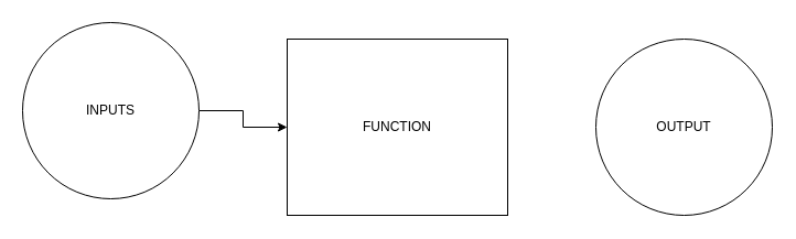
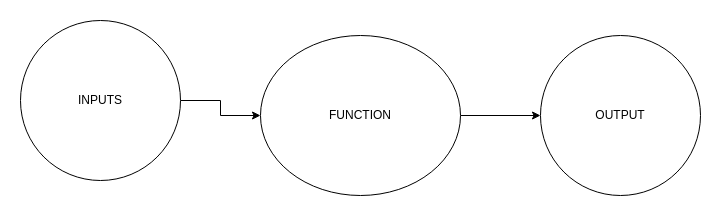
  <mxCell id="0" />
  <mxCell id="1" parent="0" />
- <mxCell id="3" value="FUNCTION" style="rounded=0;whiteSpace=wrap;html=1;" vertex="1" parent="1"><mxGeometry x="260" y="35" width="200" height="160" as="geometry" /></mxCell>
+ <mxCell id="2" style="edgeStyle=orthogonalEdgeStyle;rounded=0;orthogonalLoop=1;jettySize=auto;html=1;" edge="1" parent="1" source="3" target="6"><mxGeometry relative="1" as="geometry" /></mxCell>
+ <mxCell id="3" value="FUNCTION" style="ellipse;whiteSpace=wrap;html=1;" vertex="1" parent="1"><mxGeometry x="260" y="35" width="200" height="160" as="geometry" /></mxCell>
  <mxCell id="4" style="edgeStyle=orthogonalEdgeStyle;rounded=0;orthogonalLoop=1;jettySize=auto;html=1;" edge="1" parent="1" source="5" target="3"><mxGeometry relative="1" as="geometry" /></mxCell>
  <mxCell id="5" value="INPUTS" style="ellipse;whiteSpace=wrap;html=1;aspect=fixed;" vertex="1" parent="1"><mxGeometry x="20" y="20" width="160" height="160" as="geometry" /></mxCell>
  <mxCell id="6" value="OUTPUT" style="ellipse;whiteSpace=wrap;html=1;aspect=fixed;" vertex="1" parent="1"><mxGeometry x="540" y="35" width="160" height="160" as="geometry" /></mxCell>
